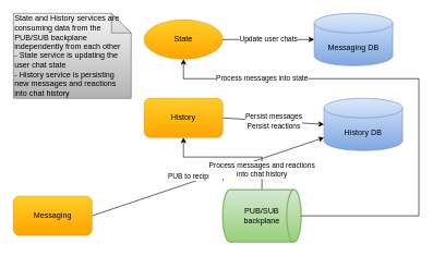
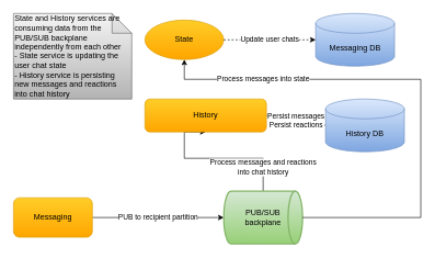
  <mxCell id="0" />
  <mxCell id="1" parent="0" />
- <mxCell id="2" value="PUB to recipient partition" style="rounded=0;orthogonalLoop=1;jettySize=auto;html=1;startArrow=none;startFill=0;exitX=1;exitY=0.5;exitDx=0;exitDy=0;" parent="1" source="3" target="6" edge="1"><mxGeometry relative="1" as="geometry"><mxPoint as="offset" /></mxGeometry></mxCell>
+ <mxCell id="2" value="PUB to recipient partition" style="rounded=0;orthogonalLoop=1;jettySize=auto;html=1;entryX=0;entryY=0.5;entryDx=0;entryDy=0;entryPerimeter=0;startArrow=none;startFill=0;exitX=1;exitY=0.5;exitDx=0;exitDy=0;" parent="1" source="3" target="5" edge="1"><mxGeometry relative="1" as="geometry"><mxPoint as="offset" /></mxGeometry></mxCell>
  <mxCell id="3" value="&lt;font style=&quot;font-size: 12px&quot;&gt;Messaging&lt;/font&gt;" style="rounded=1;whiteSpace=wrap;html=1;gradientColor=#ffa500;fillColor=#ffcd28;strokeColor=#d79b00;" parent="1" vertex="1"><mxGeometry x="20" y="300" width="120" height="60" as="geometry" /></mxCell>
  <mxCell id="4" value="Process messages and reactions&lt;br&gt;into chat history" style="edgeStyle=orthogonalEdgeStyle;rounded=0;orthogonalLoop=1;jettySize=auto;html=1;entryX=0.5;entryY=1;entryDx=0;entryDy=0;exitX=0.5;exitY=0;exitDx=0;exitDy=0;exitPerimeter=0;" parent="1" source="5" target="8" edge="1"><mxGeometry x="-0.7" relative="1" as="geometry"><mxPoint as="offset" /><Array as="points"><mxPoint x="400" y="240" /><mxPoint x="280" y="240" /></Array></mxGeometry></mxCell>
  <mxCell id="5" value="PUB/SUB&lt;br&gt;backplane" style="strokeWidth=2;html=1;shape=mxgraph.flowchart.direct_data;whiteSpace=wrap;gradientColor=#97d077;fillColor=#d5e8d4;strokeColor=#82b366;" parent="1" vertex="1"><mxGeometry x="340" y="290" width="120" height="80" as="geometry" /></mxCell>
  <mxCell id="6" value="History DB" style="shape=cylinder3;whiteSpace=wrap;html=1;boundedLbl=1;backgroundOutline=1;size=15;gradientColor=#7ea6e0;fillColor=#dae8fc;strokeColor=#6c8ebf;" parent="1" vertex="1"><mxGeometry x="495" y="150" width="120" height="80" as="geometry" /></mxCell>
  <mxCell id="7" value="&lt;font style=&quot;font-size: 11px&quot;&gt;Persist messages&lt;br&gt;Persist reactions&lt;br&gt;&lt;/font&gt;" style="rounded=0;orthogonalLoop=1;jettySize=auto;html=1;entryX=0;entryY=0.5;entryDx=0;entryDy=0;entryPerimeter=0;startArrow=none;startFill=0;exitX=1;exitY=0.5;exitDx=0;exitDy=0;" parent="1" source="8" target="6" edge="1"><mxGeometry relative="1" as="geometry"><mxPoint x="210" y="85" as="sourcePoint" /><mxPoint x="440" y="230" as="targetPoint" /><mxPoint as="offset" /><Array as="points" /></mxGeometry></mxCell>
- <mxCell id="8" value="&lt;font style=&quot;font-size: 12px&quot;&gt;History&lt;/font&gt;" style="rounded=1;whiteSpace=wrap;html=1;gradientColor=#ffa500;fillColor=#ffcd28;strokeColor=#d79b00;" parent="1" vertex="1"><mxGeometry x="220" y="150" width="120" height="60" as="geometry" /></mxCell>
+ <mxCell id="8" value="&lt;font style=&quot;font-size: 12px&quot;&gt;History&lt;/font&gt;" style="rounded=1;whiteSpace=wrap;html=1;gradientColor=#ffa500;fillColor=#ffcd28;strokeColor=#d79b00;" parent="1" vertex="1"><mxGeometry x="220" y="150" width="185" height="50" as="geometry" /></mxCell>
  <mxCell id="9" value="Messaging DB" style="shape=cylinder3;whiteSpace=wrap;html=1;boundedLbl=1;backgroundOutline=1;size=15;gradientColor=#7ea6e0;fillColor=#dae8fc;strokeColor=#6c8ebf;" parent="1" vertex="1"><mxGeometry x="480" y="20" width="120" height="80" as="geometry" /></mxCell>
  <mxCell id="10" value="&lt;font style=&quot;font-size: 12px&quot;&gt;State&lt;/font&gt;" style="ellipse;whiteSpace=wrap;html=1;gradientColor=#ffa500;fillColor=#ffcd28;strokeColor=#d79b00;" parent="1" vertex="1"><mxGeometry x="220" y="30" width="120" height="60" as="geometry" /></mxCell>
  <mxCell id="11" value="Process messages into state" style="edgeStyle=orthogonalEdgeStyle;rounded=0;orthogonalLoop=1;jettySize=auto;html=1;entryX=0.5;entryY=1;entryDx=0;entryDy=0;exitX=1;exitY=0.5;exitDx=0;exitDy=0;exitPerimeter=0;" parent="1" source="5" target="10" edge="1"><mxGeometry x="0.615" relative="1" as="geometry"><mxPoint as="offset" /><Array as="points"><mxPoint x="640" y="330" /><mxPoint x="640" y="120" /><mxPoint x="280" y="120" /></Array><mxPoint x="270" y="360" as="sourcePoint" /><mxPoint x="130" y="220" as="targetPoint" /></mxGeometry></mxCell>
- <mxCell id="12" value="&lt;font style=&quot;font-size: 11px&quot;&gt;Update user chats&lt;br&gt;&lt;/font&gt;" style="rounded=0;orthogonalLoop=1;jettySize=auto;html=1;entryX=0;entryY=0.5;entryDx=0;entryDy=0;entryPerimeter=0;startArrow=none;startFill=0;exitX=1;exitY=0.5;exitDx=0;exitDy=0;" parent="1" source="10" target="9" edge="1"><mxGeometry relative="1" as="geometry"><mxPoint x="320" y="110" as="sourcePoint" /><mxPoint x="400" y="110" as="targetPoint" /><mxPoint as="offset" /><Array as="points" /></mxGeometry></mxCell>
+ <mxCell id="12" value="&lt;font style=&quot;font-size: 11px&quot;&gt;Update user chats&lt;br&gt;&lt;/font&gt;" style="rounded=0;orthogonalLoop=1;jettySize=auto;html=1;entryX=0;entryY=0.5;entryDx=0;entryDy=0;entryPerimeter=0;startArrow=none;startFill=0;exitX=1;exitY=0.5;exitDx=0;exitDy=0;dashed=1;" parent="1" source="10" target="9" edge="1"><mxGeometry relative="1" as="geometry"><mxPoint x="320" y="110" as="sourcePoint" /><mxPoint x="400" y="110" as="targetPoint" /><mxPoint as="offset" /><Array as="points" /></mxGeometry></mxCell>
  <mxCell id="13" value="State and History services are consuming data from the PUB/SUB backplane independently from each other&lt;br&gt;- State service is updating the user chat state&lt;br&gt;- History service is persisting new messages and reactions into chat history" style="shape=note;whiteSpace=wrap;html=1;backgroundOutline=1;darkOpacity=0.05;align=left;gradientColor=#b3b3b3;fillColor=#f5f5f5;strokeColor=#666666;" parent="1" vertex="1"><mxGeometry x="20" y="20" width="180" height="130" as="geometry" /></mxCell>
